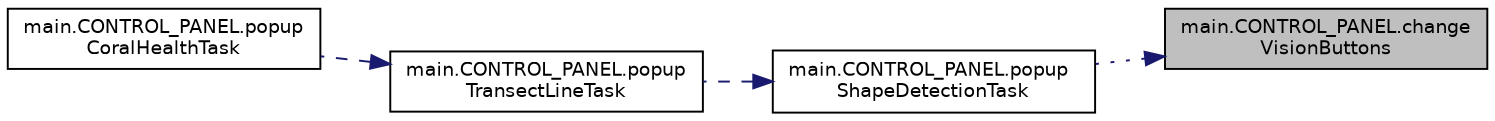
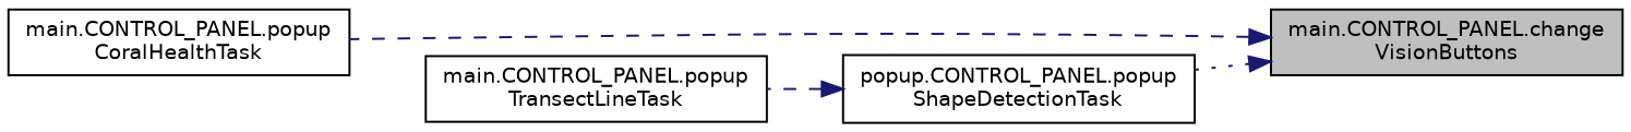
  digraph {
    rankdir=RL
    node [color=black fillcolor=white fontname=Helvetica fontsize=10 shape=record style=filled]
    edge [color=midnightblue dir=back fontname=Helvetica fontsize=10 labelfontname=Helvetica labelfontsize=10 style=dashed]
    n1 [fillcolor=grey75 fontcolor=black height=0.2 label="main.CONTROL_PANEL.change\lVisionButtons" width=0.4]
    n2 [height=0.2 label="main.CONTROL_PANEL.popup\lCoralHealthTask" width=0.4]
-   n3 [height=0.2 label="main.CONTROL_PANEL.popup\lShapeDetectionTask" width=0.4]
+   n3 [height=0.2 label="popup.CONTROL_PANEL.popup\lShapeDetectionTask" width=0.4]
    n4 [height=0.2 label="main.CONTROL_PANEL.popup\lTransectLineTask" width=0.4]
-   n4 -> n2
+   n1 -> n2
    n1 -> n3 [style=dotted]
    n3 -> n4
  }
